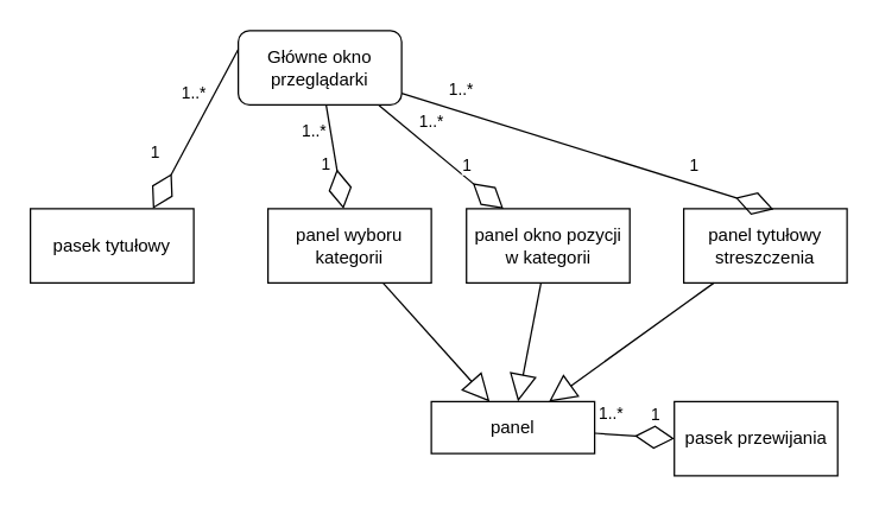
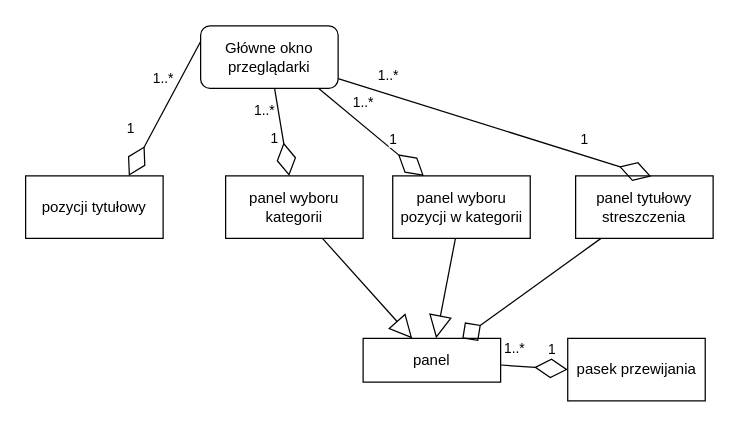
  <mxCell id="0" />
  <mxCell id="1" parent="0" />
  <mxCell id="2" value="Główne okno przeglądarki" style="html=1;whiteSpace=wrap;rounded=1;" vertex="1" parent="1"><mxGeometry x="160" y="20" width="110" height="50" as="geometry" /></mxCell>
- <mxCell id="3" value="pasek tytułowy" style="html=1;whiteSpace=wrap;" vertex="1" parent="1"><mxGeometry x="20" y="140" width="110" height="50" as="geometry" /></mxCell>
+ <mxCell id="3" value="pozycji tytułowy" style="html=1;whiteSpace=wrap;" vertex="1" parent="1"><mxGeometry x="20" y="140" width="110" height="50" as="geometry" /></mxCell>
  <mxCell id="4" value="panel" style="html=1;whiteSpace=wrap;" vertex="1" parent="1"><mxGeometry x="290" y="270" width="110" height="35" as="geometry" /></mxCell>
  <mxCell id="5" value="" style="endArrow=diamondThin;endFill=0;endSize=24;html=1;rounded=0;entryX=0.75;entryY=0;entryDx=0;entryDy=0;exitX=0;exitY=0.25;exitDx=0;exitDy=0;" edge="1" parent="1" source="2" target="3"><mxGeometry width="160" relative="1" as="geometry"><mxPoint x="50" y="107.5" as="sourcePoint" /><mxPoint x="125" y="42.5" as="targetPoint" /></mxGeometry></mxCell>
  <mxCell id="6" value="1..*" style="edgeLabel;html=1;align=center;verticalAlign=middle;resizable=0;points=[];" vertex="1" connectable="0" parent="5"><mxGeometry x="-0.475" y="3" relative="1" as="geometry"><mxPoint x="-18" y="-1" as="offset" /></mxGeometry></mxCell>
  <mxCell id="7" value="1" style="edgeLabel;html=1;align=center;verticalAlign=middle;resizable=0;points=[];" vertex="1" connectable="0" parent="5"><mxGeometry x="0.637" y="-2" relative="1" as="geometry"><mxPoint x="-8" y="-18" as="offset" /></mxGeometry></mxCell>
  <mxCell id="8" value="panel wyboru kategorii" style="html=1;whiteSpace=wrap;" vertex="1" parent="1"><mxGeometry x="180" y="140" width="110" height="50" as="geometry" /></mxCell>
- <mxCell id="9" value="panel okno pozycji w kategorii" style="html=1;whiteSpace=wrap;" vertex="1" parent="1"><mxGeometry x="313.68" y="140" width="110" height="50" as="geometry" /></mxCell>
+ <mxCell id="9" value="panel wyboru pozycji w kategorii" style="html=1;whiteSpace=wrap;" vertex="1" parent="1"><mxGeometry x="313.68" y="140" width="110" height="50" as="geometry" /></mxCell>
  <mxCell id="10" value="panel tytułowy streszczenia" style="html=1;whiteSpace=wrap;" vertex="1" parent="1"><mxGeometry x="460" y="140" width="110" height="50" as="geometry" /></mxCell>
  <mxCell id="11" value="" style="endArrow=block;endSize=16;endFill=0;html=1;rounded=0;" edge="1" parent="1" source="8" target="4"><mxGeometry width="160" relative="1" as="geometry"><mxPoint x="260.004" y="340" as="sourcePoint" /><mxPoint x="272.68" y="465" as="targetPoint" /></mxGeometry></mxCell>
  <mxCell id="12" value="" style="endArrow=block;endSize=16;endFill=0;html=1;rounded=0;" edge="1" parent="1" source="9" target="4"><mxGeometry width="160" relative="1" as="geometry"><mxPoint x="203.68" y="530" as="sourcePoint" /><mxPoint x="282.68" y="475" as="targetPoint" /></mxGeometry></mxCell>
- <mxCell id="13" value="" style="endArrow=block;endSize=16;endFill=0;html=1;rounded=0;" edge="1" parent="1" source="10" target="4"><mxGeometry width="160" relative="1" as="geometry"><mxPoint x="213.68" y="540" as="sourcePoint" /><mxPoint x="292.68" y="485" as="targetPoint" /></mxGeometry></mxCell>
+ <mxCell id="13" value="" style="endArrow=diamond;endSize=16;endFill=0;html=1;rounded=0;" edge="1" parent="1" source="10" target="4"><mxGeometry width="160" relative="1" as="geometry"><mxPoint x="213.68" y="540" as="sourcePoint" /><mxPoint x="292.68" y="485" as="targetPoint" /></mxGeometry></mxCell>
  <mxCell id="14" value="pasek przewijania" style="html=1;whiteSpace=wrap;" vertex="1" parent="1"><mxGeometry x="453.68" y="270" width="110" height="50" as="geometry" /></mxCell>
  <mxCell id="15" value="" style="endArrow=diamondThin;endFill=0;endSize=24;html=1;rounded=0;entryX=0;entryY=0.5;entryDx=0;entryDy=0;" edge="1" parent="1" source="4" target="14"><mxGeometry width="160" relative="1" as="geometry"><mxPoint x="413.68" y="170" as="sourcePoint" /><mxPoint x="467.68" y="210" as="targetPoint" /></mxGeometry></mxCell>
  <mxCell id="16" value="1" style="edgeLabel;html=1;align=center;verticalAlign=middle;resizable=0;points=[];" vertex="1" connectable="0" parent="15"><mxGeometry x="0.326" y="-2" relative="1" as="geometry"><mxPoint x="5" y="-17" as="offset" /></mxGeometry></mxCell>
  <mxCell id="17" value="1..*" style="edgeLabel;html=1;align=center;verticalAlign=middle;resizable=0;points=[];" vertex="1" connectable="0" parent="15"><mxGeometry x="-0.409" y="2" relative="1" as="geometry"><mxPoint x="-6" y="-13" as="offset" /></mxGeometry></mxCell>
  <mxCell id="18" value="" style="endArrow=diamondThin;endFill=0;endSize=24;html=1;rounded=0;" edge="1" parent="1" source="2" target="8"><mxGeometry width="160" relative="1" as="geometry"><mxPoint x="307" y="63" as="sourcePoint" /><mxPoint x="260" y="140" as="targetPoint" /></mxGeometry></mxCell>
  <mxCell id="19" value="1..*" style="edgeLabel;html=1;align=center;verticalAlign=middle;resizable=0;points=[];" vertex="1" connectable="0" parent="18"><mxGeometry x="-0.475" y="3" relative="1" as="geometry"><mxPoint x="-15" y="-1" as="offset" /></mxGeometry></mxCell>
  <mxCell id="20" value="1" style="edgeLabel;html=1;align=center;verticalAlign=middle;resizable=0;points=[];" vertex="1" connectable="0" parent="18"><mxGeometry x="0.637" y="-2" relative="1" as="geometry"><mxPoint x="-8" y="-18" as="offset" /></mxGeometry></mxCell>
  <mxCell id="21" value="" style="endArrow=diamondThin;endFill=0;endSize=24;html=1;rounded=0;exitX=0.861;exitY=1.006;exitDx=0;exitDy=0;exitPerimeter=0;" edge="1" parent="1" source="2" target="9"><mxGeometry width="160" relative="1" as="geometry"><mxPoint x="400" y="30" as="sourcePoint" /><mxPoint x="353" y="107" as="targetPoint" /></mxGeometry></mxCell>
  <mxCell id="22" value="1..*" style="edgeLabel;html=1;align=center;verticalAlign=middle;resizable=0;points=[];" vertex="1" connectable="0" parent="21"><mxGeometry x="-0.475" y="3" relative="1" as="geometry"><mxPoint x="11" y="-6" as="offset" /></mxGeometry></mxCell>
  <mxCell id="23" value="1" style="edgeLabel;html=1;align=center;verticalAlign=middle;resizable=0;points=[];" vertex="1" connectable="0" parent="21"><mxGeometry x="0.637" y="-2" relative="1" as="geometry"><mxPoint x="-8" y="-18" as="offset" /></mxGeometry></mxCell>
  <mxCell id="24" value="" style="endArrow=diamondThin;endFill=0;endSize=24;html=1;rounded=0;entryX=0.55;entryY=0.011;entryDx=0;entryDy=0;entryPerimeter=0;" edge="1" parent="1" source="2" target="10"><mxGeometry width="160" relative="1" as="geometry"><mxPoint x="453.68" y="20" as="sourcePoint" /><mxPoint x="406.68" y="97" as="targetPoint" /></mxGeometry></mxCell>
  <mxCell id="25" value="1..*" style="edgeLabel;html=1;align=center;verticalAlign=middle;resizable=0;points=[];" vertex="1" connectable="0" parent="24"><mxGeometry x="-0.475" y="3" relative="1" as="geometry"><mxPoint x="-27" y="-20" as="offset" /></mxGeometry></mxCell>
  <mxCell id="26" value="1" style="edgeLabel;html=1;align=center;verticalAlign=middle;resizable=0;points=[];" vertex="1" connectable="0" parent="24"><mxGeometry x="0.637" y="-2" relative="1" as="geometry"><mxPoint x="-8" y="-18" as="offset" /></mxGeometry></mxCell>
